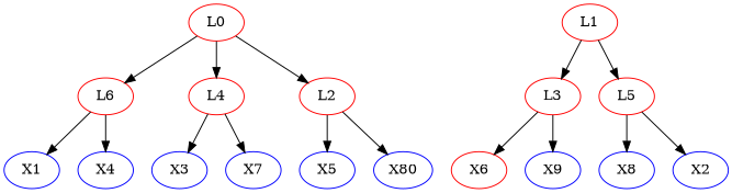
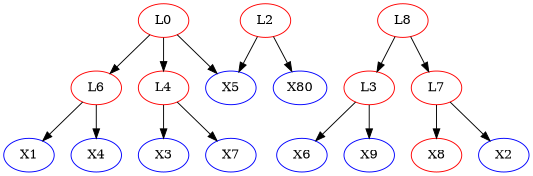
  digraph {
    node [color=blue]
    edge [color=black]
    L6 [color=red]
    X1
    X4
    X3
-   X8
+   X8 [color=red]
    X5
    X2
    X7
-   X6 [color=red]
+   X6
    n10 [label=X80]
    X9
    L4 [color=red]
    L3 [color=red]
-   L1 [color=red]
-   L5 [color=red]
+   L1 [color=red label=L8]
+   L5 [color=red label=L7]
    L2 [color=red]
    L0 [color=red]
    subgraph sub_1 {
    }
    subgraph sub_2 {
      L6
      X1
      X4
      X3
      X8
      X5
      X2
      X7
      X6
      n10
      X9
      L4
      L3
      L1
      L5
      L2
      L0
    }
    L6 -> X1
    L6 -> X4
    L4 -> X3
    L4 -> X7
    L3 -> X6
    L3 -> X9
    L1 -> L3
    L1 -> L5
    L5 -> X8
    L5 -> X2
    L2 -> X5
    L2 -> n10
    L0 -> L6
    L0 -> L4
-   L0 -> L2
+   L0 -> X5
  }
